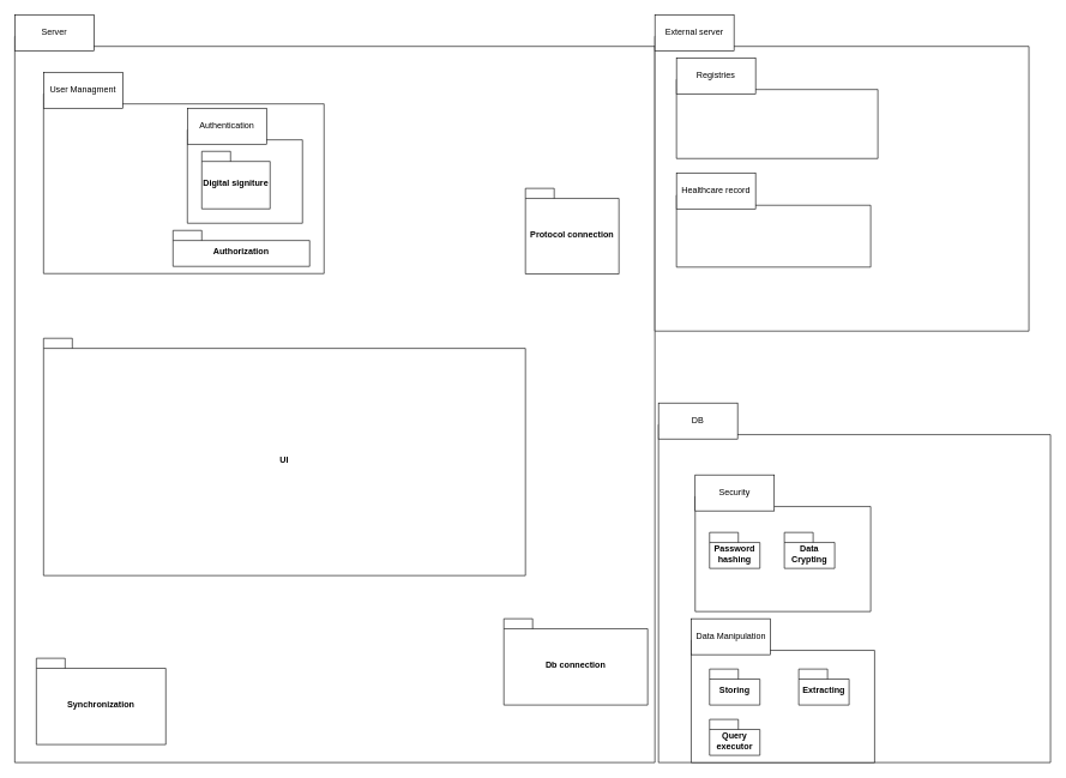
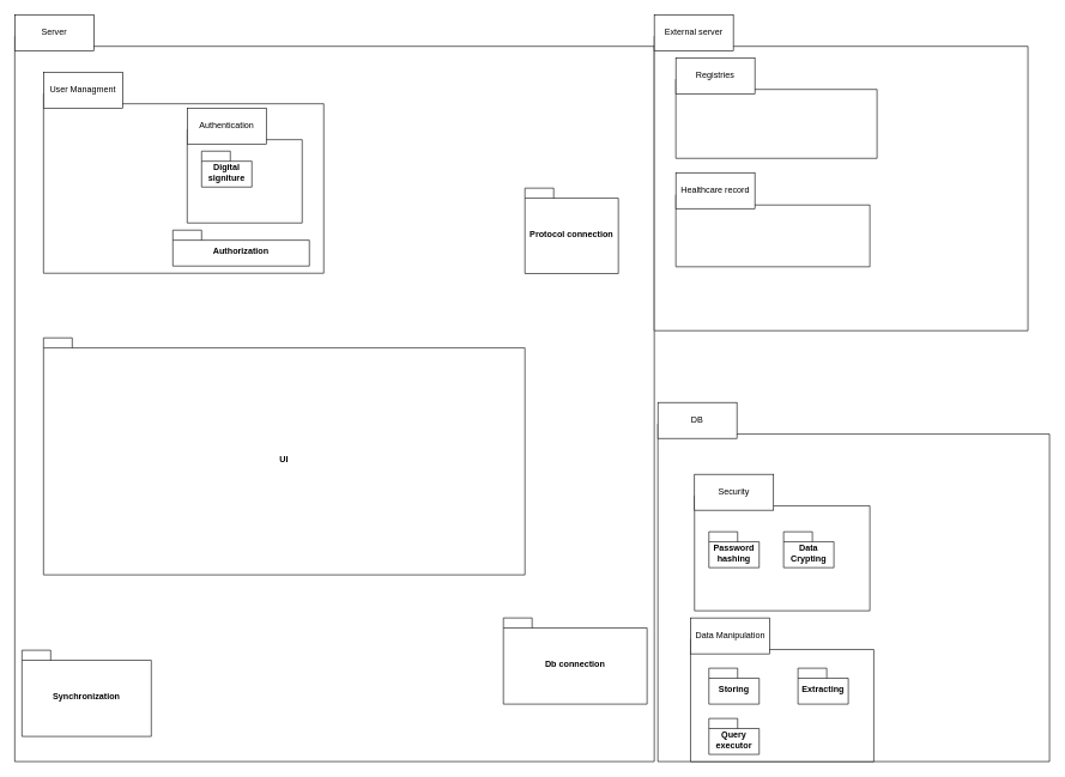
  <mxCell id="0" />
  <mxCell id="1" parent="0" />
  <mxCell id="2" value="" style="shape=folder;fontStyle=1;spacingTop=10;tabWidth=40;tabHeight=14;tabPosition=left;html=1;whiteSpace=wrap;" vertex="1" parent="1"><mxGeometry x="20" y="50" width="890" height="1010" as="geometry" /></mxCell>
  <mxCell id="3" value="Server" style="html=1;whiteSpace=wrap;" vertex="1" parent="1"><mxGeometry x="20" y="20" width="110" height="50" as="geometry" /></mxCell>
  <mxCell id="4" value="" style="shape=folder;fontStyle=1;spacingTop=10;tabWidth=40;tabHeight=14;tabPosition=left;html=1;whiteSpace=wrap;" vertex="1" parent="1"><mxGeometry x="910" y="50" width="520" height="410" as="geometry" /></mxCell>
  <mxCell id="5" value="" style="shape=folder;fontStyle=1;spacingTop=10;tabWidth=40;tabHeight=14;tabPosition=left;html=1;whiteSpace=wrap;" vertex="1" parent="1"><mxGeometry x="915" y="590" width="545" height="470" as="geometry" /></mxCell>
  <mxCell id="6" value="External server" style="html=1;whiteSpace=wrap;" vertex="1" parent="1"><mxGeometry x="910" y="20" width="110" height="50" as="geometry" /></mxCell>
  <mxCell id="7" value="DB" style="html=1;whiteSpace=wrap;" vertex="1" parent="1"><mxGeometry x="915" y="560" width="110" height="50" as="geometry" /></mxCell>
  <mxCell id="8" value="" style="shape=folder;fontStyle=1;spacingTop=10;tabWidth=40;tabHeight=14;tabPosition=left;html=1;whiteSpace=wrap;" vertex="1" parent="1"><mxGeometry x="60" y="130" width="390" height="250" as="geometry" /></mxCell>
  <mxCell id="9" value="User Managment" style="html=1;whiteSpace=wrap;" vertex="1" parent="1"><mxGeometry x="60" y="100" width="110" height="50" as="geometry" /></mxCell>
  <mxCell id="10" value="UI" style="shape=folder;fontStyle=1;spacingTop=10;tabWidth=40;tabHeight=14;tabPosition=left;html=1;whiteSpace=wrap;" vertex="1" parent="1"><mxGeometry x="60" y="470" width="670" height="330" as="geometry" /></mxCell>
  <mxCell id="11" value="" style="shape=folder;fontStyle=1;spacingTop=10;tabWidth=40;tabHeight=14;tabPosition=left;html=1;whiteSpace=wrap;" vertex="1" parent="1"><mxGeometry x="260" y="180" width="160" height="130" as="geometry" /></mxCell>
  <mxCell id="12" value="Authentication" style="html=1;whiteSpace=wrap;" vertex="1" parent="1"><mxGeometry x="260" y="150" width="110" height="50" as="geometry" /></mxCell>
  <mxCell id="13" value="Authorization" style="shape=folder;fontStyle=1;spacingTop=10;tabWidth=40;tabHeight=14;tabPosition=left;html=1;whiteSpace=wrap;" vertex="1" parent="1"><mxGeometry x="240" y="320" width="190" height="50" as="geometry" /></mxCell>
- <mxCell id="14" value="Digital signiture" style="shape=folder;fontStyle=1;spacingTop=10;tabWidth=40;tabHeight=14;tabPosition=left;html=1;whiteSpace=wrap;" vertex="1" parent="1"><mxGeometry x="280" y="210" width="95" height="80" as="geometry" /></mxCell>
+ <mxCell id="14" value="Digital signiture" style="shape=folder;fontStyle=1;spacingTop=10;tabWidth=40;tabHeight=14;tabPosition=left;html=1;whiteSpace=wrap;" vertex="1" parent="1"><mxGeometry x="280" y="210" width="70" height="50" as="geometry" /></mxCell>
  <mxCell id="15" value="" style="shape=folder;fontStyle=1;spacingTop=10;tabWidth=40;tabHeight=14;tabPosition=left;html=1;whiteSpace=wrap;" vertex="1" parent="1"><mxGeometry x="966" y="690" width="244" height="160" as="geometry" /></mxCell>
  <mxCell id="16" value="Security" style="html=1;whiteSpace=wrap;" vertex="1" parent="1"><mxGeometry x="966" y="660" width="110" height="50" as="geometry" /></mxCell>
  <mxCell id="17" value="Password hashing" style="shape=folder;fontStyle=1;spacingTop=10;tabWidth=40;tabHeight=14;tabPosition=left;html=1;whiteSpace=wrap;" vertex="1" parent="1"><mxGeometry x="986" y="740" width="70" height="50" as="geometry" /></mxCell>
  <mxCell id="18" value="Data Crypting" style="shape=folder;fontStyle=1;spacingTop=10;tabWidth=40;tabHeight=14;tabPosition=left;html=1;whiteSpace=wrap;" vertex="1" parent="1"><mxGeometry x="1090" y="740" width="70" height="50" as="geometry" /></mxCell>
  <mxCell id="19" value="" style="shape=folder;fontStyle=1;spacingTop=10;tabWidth=40;tabHeight=14;tabPosition=left;html=1;whiteSpace=wrap;" vertex="1" parent="1"><mxGeometry x="960.5" y="890" width="255" height="170" as="geometry" /></mxCell>
  <mxCell id="20" value="Data Manipulation" style="html=1;whiteSpace=wrap;" vertex="1" parent="1"><mxGeometry x="960.5" y="860" width="110" height="50" as="geometry" /></mxCell>
  <mxCell id="21" value="Storing" style="shape=folder;fontStyle=1;spacingTop=10;tabWidth=40;tabHeight=14;tabPosition=left;html=1;whiteSpace=wrap;" vertex="1" parent="1"><mxGeometry x="986" y="930" width="70" height="50" as="geometry" /></mxCell>
  <mxCell id="22" value="Extracting" style="shape=folder;fontStyle=1;spacingTop=10;tabWidth=40;tabHeight=14;tabPosition=left;html=1;whiteSpace=wrap;" vertex="1" parent="1"><mxGeometry x="1110" y="930" width="70" height="50" as="geometry" /></mxCell>
  <mxCell id="23" value="Query executor" style="shape=folder;fontStyle=1;spacingTop=10;tabWidth=40;tabHeight=14;tabPosition=left;html=1;whiteSpace=wrap;" vertex="1" parent="1"><mxGeometry x="986" y="1000" width="70" height="50" as="geometry" /></mxCell>
  <mxCell id="24" value="Db connection" style="shape=folder;fontStyle=1;spacingTop=10;tabWidth=40;tabHeight=14;tabPosition=left;html=1;whiteSpace=wrap;" vertex="1" parent="1"><mxGeometry x="700" y="860" width="200" height="120" as="geometry" /></mxCell>
- <mxCell id="25" value="Synchronization" style="shape=folder;fontStyle=1;spacingTop=10;tabWidth=40;tabHeight=14;tabPosition=left;html=1;whiteSpace=wrap;" vertex="1" parent="1"><mxGeometry x="50" y="915" width="180" height="120" as="geometry" /></mxCell>
+ <mxCell id="25" value="Synchronization" style="shape=folder;fontStyle=1;spacingTop=10;tabWidth=40;tabHeight=14;tabPosition=left;html=1;whiteSpace=wrap;" vertex="1" parent="1"><mxGeometry x="30" y="905" width="180" height="120" as="geometry" /></mxCell>
  <mxCell id="26" value="Protocol connection" style="shape=folder;fontStyle=1;spacingTop=10;tabWidth=40;tabHeight=14;tabPosition=left;html=1;whiteSpace=wrap;" vertex="1" parent="1"><mxGeometry x="730" y="261.5" width="130" height="119" as="geometry" /></mxCell>
  <mxCell id="27" value="" style="shape=folder;fontStyle=1;spacingTop=10;tabWidth=40;tabHeight=14;tabPosition=left;html=1;whiteSpace=wrap;" vertex="1" parent="1"><mxGeometry x="940" y="110" width="280" height="110" as="geometry" /></mxCell>
  <mxCell id="28" value="Registries" style="html=1;whiteSpace=wrap;" vertex="1" parent="1"><mxGeometry x="940" y="80" width="110" height="50" as="geometry" /></mxCell>
  <mxCell id="29" value="" style="shape=folder;fontStyle=1;spacingTop=10;tabWidth=40;tabHeight=14;tabPosition=left;html=1;whiteSpace=wrap;" vertex="1" parent="1"><mxGeometry x="940" y="271" width="270" height="100" as="geometry" /></mxCell>
  <mxCell id="30" value="Healthcare record" style="html=1;whiteSpace=wrap;" vertex="1" parent="1"><mxGeometry x="940" y="240" width="110" height="50" as="geometry" /></mxCell>
